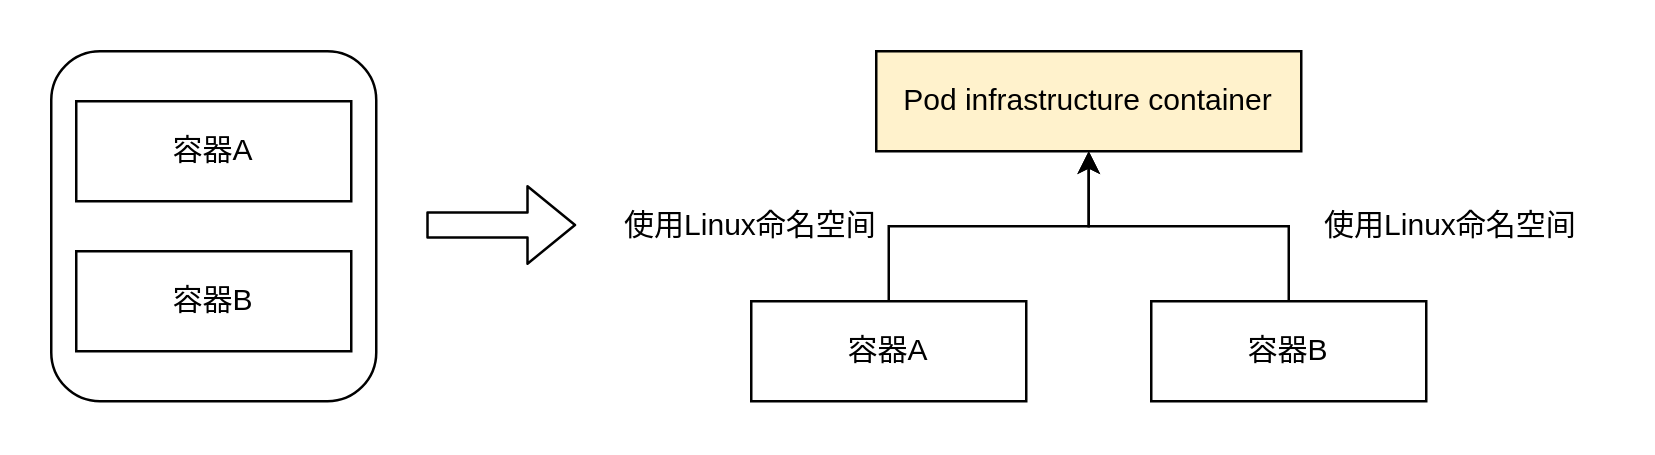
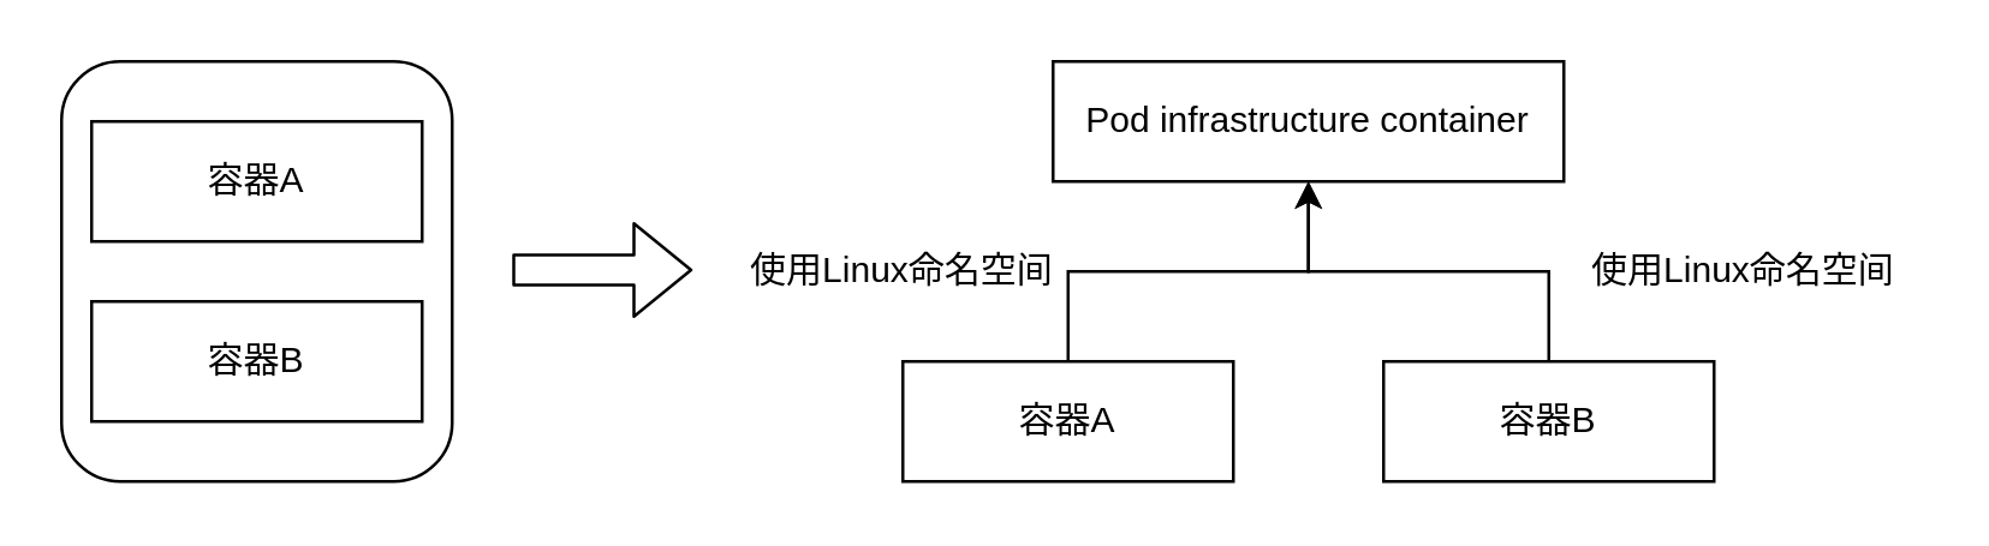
  <mxCell id="0" />
  <mxCell id="1" parent="0" />
  <mxCell id="2" value="" style="rounded=1;whiteSpace=wrap;html=1;" vertex="1" parent="1"><mxGeometry x="20" y="20" width="130" height="140" as="geometry" /></mxCell>
  <mxCell id="3" value="容器A" style="rounded=0;whiteSpace=wrap;html=1;" vertex="1" parent="1"><mxGeometry x="30" y="40" width="110" height="40" as="geometry" /></mxCell>
  <mxCell id="4" value="容器B" style="rounded=0;whiteSpace=wrap;html=1;" vertex="1" parent="1"><mxGeometry x="30" y="100" width="110" height="40" as="geometry" /></mxCell>
- <mxCell id="5" value="Pod infrastructure container" style="rounded=0;whiteSpace=wrap;html=1;fillColor=#fff2cc;" vertex="1" parent="1"><mxGeometry x="350" y="20" width="170" height="40" as="geometry" /></mxCell>
+ <mxCell id="5" value="Pod infrastructure container" style="rounded=0;whiteSpace=wrap;html=1;" vertex="1" parent="1"><mxGeometry x="350" y="20" width="170" height="40" as="geometry" /></mxCell>
  <mxCell id="6" style="edgeStyle=orthogonalEdgeStyle;rounded=0;orthogonalLoop=1;jettySize=auto;html=1;entryX=0.5;entryY=1;entryDx=0;entryDy=0;" edge="1" parent="1" source="7" target="5"><mxGeometry relative="1" as="geometry" /></mxCell>
  <mxCell id="7" value="容器A" style="rounded=0;whiteSpace=wrap;html=1;" vertex="1" parent="1"><mxGeometry x="300" y="120" width="110" height="40" as="geometry" /></mxCell>
  <mxCell id="8" style="edgeStyle=orthogonalEdgeStyle;rounded=0;orthogonalLoop=1;jettySize=auto;html=1;" edge="1" parent="1" source="9" target="5"><mxGeometry relative="1" as="geometry" /></mxCell>
  <mxCell id="9" value="容器B" style="rounded=0;whiteSpace=wrap;html=1;" vertex="1" parent="1"><mxGeometry x="460" y="120" width="110" height="40" as="geometry" /></mxCell>
  <mxCell id="10" value="" style="shape=flexArrow;endArrow=classic;html=1;" edge="1" parent="1"><mxGeometry width="50" height="50" relative="1" as="geometry"><mxPoint x="170" y="89.5" as="sourcePoint" /><mxPoint x="230" y="89.5" as="targetPoint" /></mxGeometry></mxCell>
  <mxCell id="11" value="使用Linux命名空间" style="text;html=1;strokeColor=none;fillColor=none;align=center;verticalAlign=middle;whiteSpace=wrap;rounded=0;" vertex="1" parent="1"><mxGeometry x="520" y="80" width="120" height="20" as="geometry" /></mxCell>
  <mxCell id="12" value="使用Linux命名空间" style="text;html=1;strokeColor=none;fillColor=none;align=center;verticalAlign=middle;whiteSpace=wrap;rounded=0;" vertex="1" parent="1"><mxGeometry x="240" y="80" width="120" height="20" as="geometry" /></mxCell>
